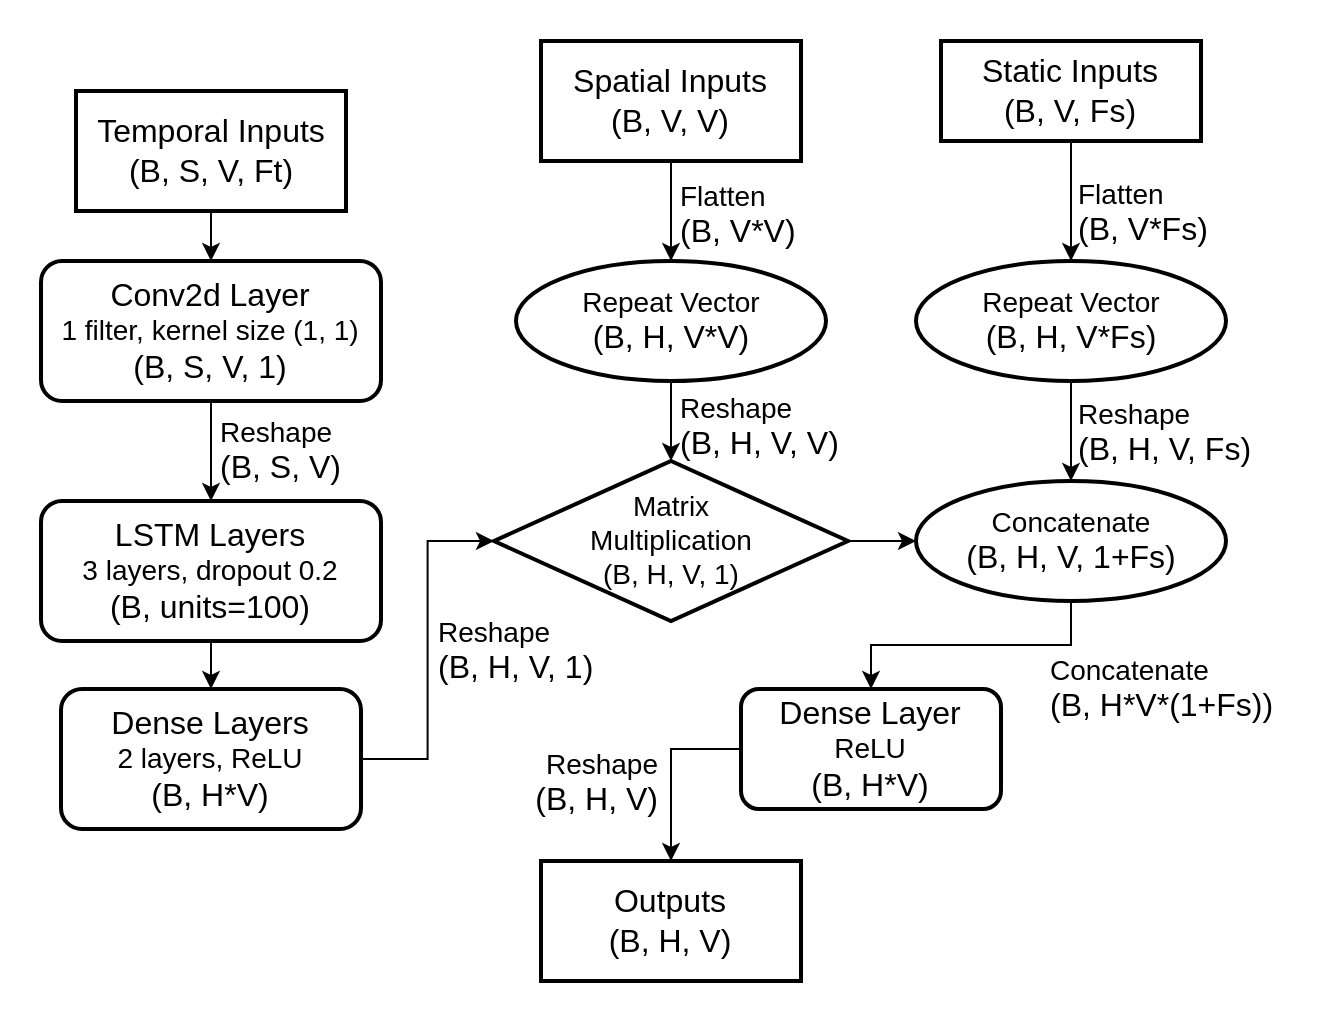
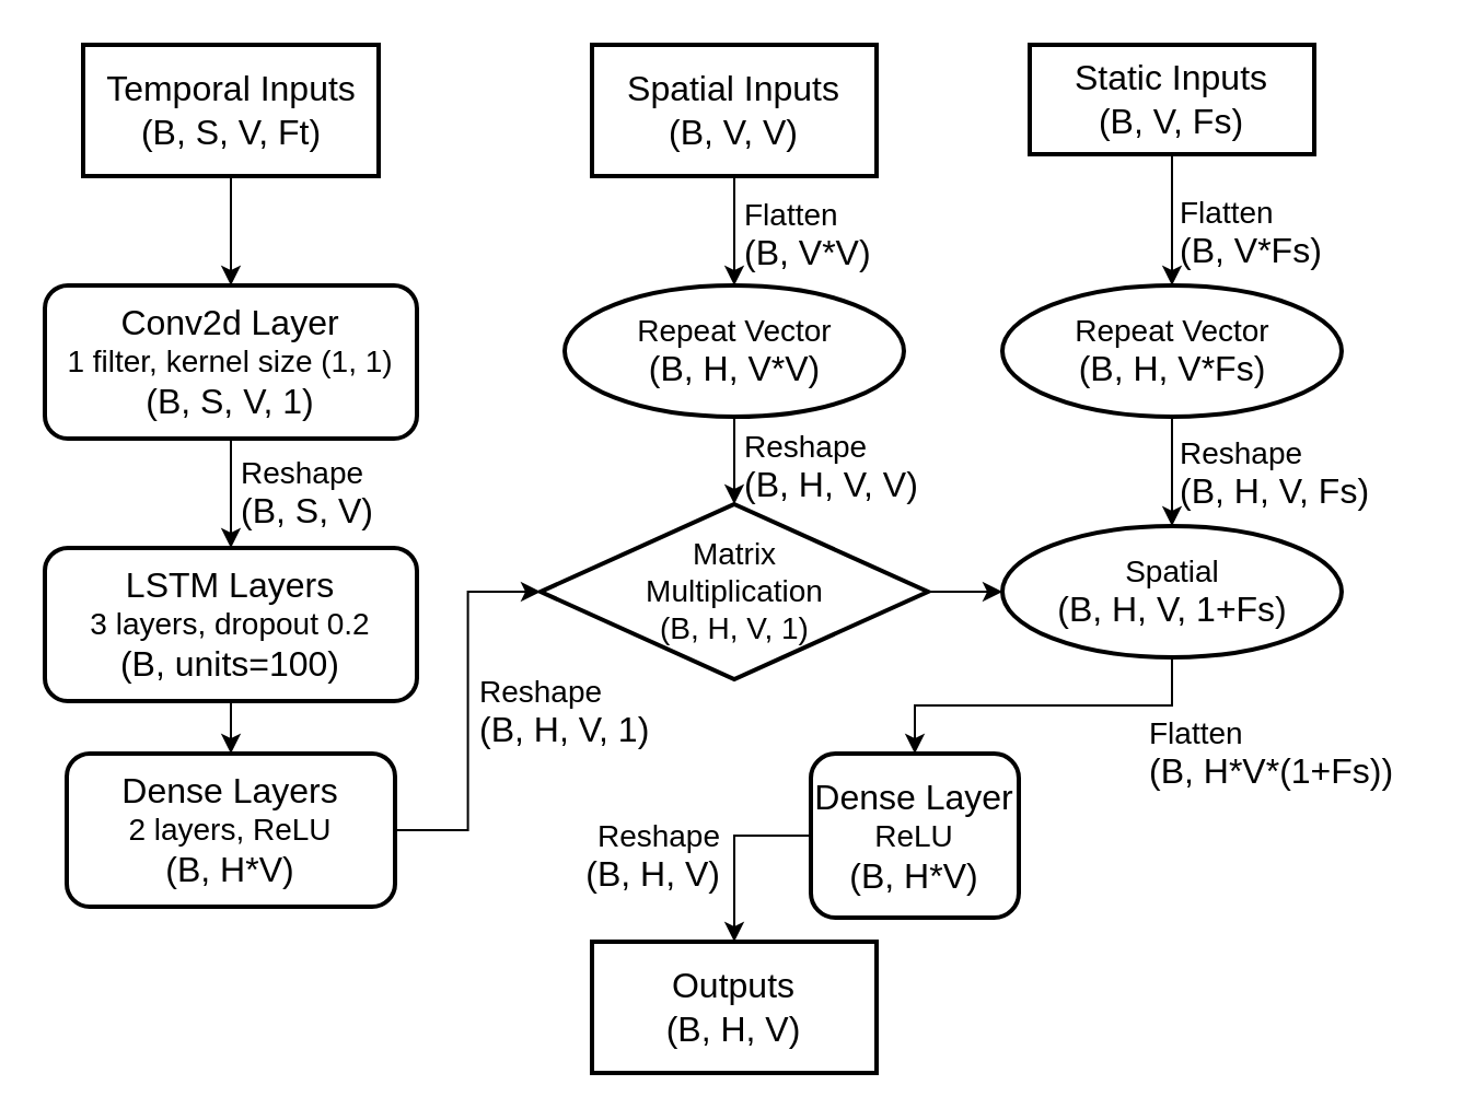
  <mxCell id="0" />
  <mxCell id="1" parent="0" />
  <mxCell id="2" style="edgeStyle=orthogonalEdgeStyle;rounded=0;orthogonalLoop=1;jettySize=auto;html=1;entryX=0.5;entryY=0;entryDx=0;entryDy=0;" edge="1" parent="1" source="3" target="14"><mxGeometry relative="1" as="geometry" /></mxCell>
  <mxCell id="3" value="&lt;div&gt;&lt;font size=&quot;3&quot;&gt;Spatial Inputs&lt;/font&gt;&lt;/div&gt;&lt;div&gt;&lt;font size=&quot;3&quot;&gt;(B, V, V)&lt;br&gt;&lt;/font&gt;&lt;/div&gt;" style="whiteSpace=wrap;html=1;strokeWidth=2;" vertex="1" parent="1"><mxGeometry x="270" y="20" width="130" height="60" as="geometry" /></mxCell>
  <mxCell id="4" style="edgeStyle=orthogonalEdgeStyle;rounded=0;orthogonalLoop=1;jettySize=auto;html=1;entryX=0.5;entryY=0;entryDx=0;entryDy=0;" edge="1" parent="1" source="5" target="16"><mxGeometry relative="1" as="geometry" /></mxCell>
  <mxCell id="5" value="&lt;div&gt;&lt;font size=&quot;3&quot;&gt;Static Inputs&lt;/font&gt;&lt;/div&gt;&lt;div&gt;&lt;font size=&quot;3&quot;&gt;(B, V, Fs)&lt;br&gt;&lt;/font&gt;&lt;/div&gt;" style="whiteSpace=wrap;html=1;strokeWidth=2;" vertex="1" parent="1"><mxGeometry x="470" y="20" width="130" height="50" as="geometry" /></mxCell>
  <mxCell id="6" style="edgeStyle=orthogonalEdgeStyle;rounded=0;orthogonalLoop=1;jettySize=auto;html=1;entryX=0.5;entryY=0;entryDx=0;entryDy=0;" edge="1" parent="1" source="7" target="12"><mxGeometry relative="1" as="geometry" /></mxCell>
  <mxCell id="7" value="&lt;div&gt;&lt;font size=&quot;3&quot;&gt;Conv2d Layer&lt;br&gt;&lt;/font&gt;&lt;/div&gt;&lt;div style=&quot;font-size: 14px;&quot;&gt;&lt;font style=&quot;font-size: 14px;&quot;&gt;1 filter, kernel size (1, 1)&lt;br&gt;&lt;/font&gt;&lt;/div&gt;&lt;div&gt;&lt;font size=&quot;3&quot;&gt;(B, S, V, 1)&lt;br&gt;&lt;/font&gt;&lt;/div&gt;" style="rounded=1;whiteSpace=wrap;html=1;strokeWidth=2;" vertex="1" parent="1"><mxGeometry x="20" y="130" width="170" height="70" as="geometry" /></mxCell>
  <mxCell id="8" style="edgeStyle=orthogonalEdgeStyle;rounded=0;orthogonalLoop=1;jettySize=auto;html=1;entryX=0;entryY=0.5;entryDx=0;entryDy=0;" edge="1" parent="1" source="9" target="18"><mxGeometry relative="1" as="geometry" /></mxCell>
  <mxCell id="9" value="&lt;div&gt;&lt;font size=&quot;3&quot;&gt;Dense Layers&lt;/font&gt;&lt;/div&gt;&lt;div style=&quot;font-size: 14px;&quot;&gt;&lt;font style=&quot;font-size: 14px;&quot;&gt;2 layers, ReLU&lt;br&gt;&lt;/font&gt;&lt;/div&gt;&lt;div&gt;&lt;font size=&quot;3&quot;&gt;(B, H*V)&lt;br&gt;&lt;/font&gt;&lt;/div&gt;" style="rounded=1;whiteSpace=wrap;html=1;strokeWidth=2;" vertex="1" parent="1"><mxGeometry x="30" y="344" width="150" height="70" as="geometry" /></mxCell>
  <mxCell id="10" value="&lt;div align=&quot;left&quot;&gt;&lt;font style=&quot;font-size: 14px;&quot;&gt;Reshape&lt;font&gt;&lt;font&gt;&lt;br&gt;&lt;/font&gt;&lt;/font&gt;&lt;/font&gt;&lt;/div&gt;&lt;div align=&quot;left&quot;&gt;&lt;font size=&quot;3&quot;&gt;(B, S, V)&lt;br&gt;&lt;/font&gt;&lt;/div&gt;" style="text;html=1;align=left;verticalAlign=middle;whiteSpace=wrap;rounded=0;" vertex="1" parent="1"><mxGeometry x="108" y="200" width="70" height="50" as="geometry" /></mxCell>
  <mxCell id="11" style="edgeStyle=orthogonalEdgeStyle;rounded=0;orthogonalLoop=1;jettySize=auto;html=1;entryX=0.5;entryY=0;entryDx=0;entryDy=0;" edge="1" parent="1" source="12" target="9"><mxGeometry relative="1" as="geometry" /></mxCell>
  <mxCell id="12" value="&lt;div&gt;&lt;font size=&quot;3&quot;&gt;LSTM Layers&lt;/font&gt;&lt;/div&gt;&lt;div style=&quot;font-size: 14px;&quot;&gt;&lt;font style=&quot;font-size: 14px;&quot;&gt;3 layers, dropout 0.2&lt;br&gt;&lt;/font&gt;&lt;/div&gt;&lt;div&gt;&lt;font size=&quot;3&quot;&gt;(B, units=100)&lt;br&gt;&lt;/font&gt;&lt;/div&gt;" style="rounded=1;whiteSpace=wrap;html=1;strokeWidth=2;" vertex="1" parent="1"><mxGeometry x="20" y="250" width="170" height="70" as="geometry" /></mxCell>
  <mxCell id="13" style="edgeStyle=orthogonalEdgeStyle;rounded=0;orthogonalLoop=1;jettySize=auto;html=1;entryX=0.5;entryY=0;entryDx=0;entryDy=0;" edge="1" parent="1" source="14" target="18"><mxGeometry relative="1" as="geometry" /></mxCell>
  <mxCell id="14" value="&lt;div&gt;&lt;font style=&quot;font-size: 14px;&quot;&gt;Repeat Vector&lt;/font&gt;&lt;/div&gt;&lt;div&gt;&lt;font size=&quot;3&quot;&gt;(B, H, V*V)&lt;/font&gt;&lt;br&gt;&lt;/div&gt;" style="ellipse;whiteSpace=wrap;html=1;strokeWidth=2;" vertex="1" parent="1"><mxGeometry x="257.5" y="130" width="155" height="60" as="geometry" /></mxCell>
  <mxCell id="15" style="edgeStyle=orthogonalEdgeStyle;rounded=0;orthogonalLoop=1;jettySize=auto;html=1;entryX=0.5;entryY=0;entryDx=0;entryDy=0;" edge="1" parent="1" source="16" target="24"><mxGeometry relative="1" as="geometry" /></mxCell>
  <mxCell id="16" value="&lt;div&gt;&lt;font style=&quot;font-size: 14px;&quot;&gt;Repeat Vector&lt;/font&gt;&lt;/div&gt;&lt;div&gt;&lt;font size=&quot;3&quot;&gt;(B, H, V*Fs)&lt;/font&gt;&lt;br&gt;&lt;/div&gt;" style="ellipse;whiteSpace=wrap;html=1;strokeWidth=2;" vertex="1" parent="1"><mxGeometry x="457.5" y="130" width="155" height="60" as="geometry" /></mxCell>
  <mxCell id="17" style="edgeStyle=orthogonalEdgeStyle;rounded=0;orthogonalLoop=1;jettySize=auto;html=1;entryX=0;entryY=0.5;entryDx=0;entryDy=0;" edge="1" parent="1" source="18" target="24"><mxGeometry relative="1" as="geometry" /></mxCell>
  <mxCell id="18" value="&lt;div&gt;&lt;font style=&quot;font-size: 14px;&quot;&gt;Matrix&lt;/font&gt;&lt;/div&gt;&lt;div&gt;&lt;font style=&quot;font-size: 14px;&quot;&gt;Multiplication&lt;/font&gt;&lt;/div&gt;&lt;div&gt;&lt;font style=&quot;font-size: 14px;&quot;&gt;(B, H, V, 1)&lt;br&gt;&lt;/font&gt;&lt;/div&gt;" style="rhombus;whiteSpace=wrap;html=1;strokeWidth=2;" vertex="1" parent="1"><mxGeometry x="246.5" y="230" width="177" height="80" as="geometry" /></mxCell>
  <mxCell id="19" value="&lt;div align=&quot;left&quot;&gt;&lt;font style=&quot;font-size: 14px;&quot;&gt;Reshape&lt;font&gt;&lt;font&gt;&lt;br&gt;&lt;/font&gt;&lt;/font&gt;&lt;/font&gt;&lt;/div&gt;&lt;div align=&quot;left&quot;&gt;&lt;font size=&quot;3&quot;&gt;(B, H, V, 1)&lt;br&gt;&lt;/font&gt;&lt;/div&gt;" style="text;html=1;align=left;verticalAlign=middle;whiteSpace=wrap;rounded=0;" vertex="1" parent="1"><mxGeometry x="217" y="300" width="80" height="50" as="geometry" /></mxCell>
  <mxCell id="20" value="&lt;div align=&quot;left&quot;&gt;&lt;font style=&quot;font-size: 14px;&quot;&gt;Flatten&lt;font&gt;&lt;font&gt;&lt;br&gt;&lt;/font&gt;&lt;/font&gt;&lt;/font&gt;&lt;/div&gt;&lt;div align=&quot;left&quot;&gt;&lt;font size=&quot;3&quot;&gt;(B, V*V)&lt;br&gt;&lt;/font&gt;&lt;/div&gt;" style="text;html=1;align=left;verticalAlign=middle;whiteSpace=wrap;rounded=0;" vertex="1" parent="1"><mxGeometry x="337.5" y="82" width="70" height="50" as="geometry" /></mxCell>
  <mxCell id="21" value="&lt;div align=&quot;left&quot;&gt;&lt;font style=&quot;font-size: 14px;&quot;&gt;Reshape&lt;font&gt;&lt;font&gt;&lt;br&gt;&lt;/font&gt;&lt;/font&gt;&lt;/font&gt;&lt;/div&gt;&lt;div align=&quot;left&quot;&gt;&lt;font size=&quot;3&quot;&gt;(B, H, V, V)&lt;br&gt;&lt;/font&gt;&lt;/div&gt;" style="text;html=1;align=left;verticalAlign=middle;whiteSpace=wrap;rounded=0;" vertex="1" parent="1"><mxGeometry x="337.5" y="188" width="82.5" height="50" as="geometry" /></mxCell>
  <mxCell id="22" value="&lt;div align=&quot;left&quot;&gt;&lt;font style=&quot;font-size: 14px;&quot;&gt;Flatten&lt;font&gt;&lt;font&gt;&lt;br&gt;&lt;/font&gt;&lt;/font&gt;&lt;/font&gt;&lt;/div&gt;&lt;div align=&quot;left&quot;&gt;&lt;font size=&quot;3&quot;&gt;(B, V*Fs)&lt;br&gt;&lt;/font&gt;&lt;/div&gt;" style="text;html=1;align=left;verticalAlign=middle;whiteSpace=wrap;rounded=0;" vertex="1" parent="1"><mxGeometry x="537" y="81" width="70" height="50" as="geometry" /></mxCell>
  <mxCell id="23" style="edgeStyle=orthogonalEdgeStyle;rounded=0;orthogonalLoop=1;jettySize=auto;html=1;entryX=0.5;entryY=0;entryDx=0;entryDy=0;" edge="1" parent="1" source="24" target="27"><mxGeometry relative="1" as="geometry" /></mxCell>
- <mxCell id="24" value="&lt;div&gt;&lt;font style=&quot;font-size: 14px;&quot;&gt;Concatenate&lt;/font&gt;&lt;/div&gt;&lt;div&gt;&lt;font size=&quot;3&quot;&gt;(B, H, V, 1+Fs)&lt;/font&gt;&lt;br&gt;&lt;/div&gt;" style="ellipse;whiteSpace=wrap;html=1;strokeWidth=2;" vertex="1" parent="1"><mxGeometry x="457.5" y="240" width="155" height="60" as="geometry" /></mxCell>
+ <mxCell id="24" value="&lt;div&gt;&lt;font style=&quot;font-size: 14px;&quot;&gt;Spatial&lt;/font&gt;&lt;/div&gt;&lt;div&gt;&lt;font size=&quot;3&quot;&gt;(B, H, V, 1+Fs)&lt;/font&gt;&lt;br&gt;&lt;/div&gt;" style="ellipse;whiteSpace=wrap;html=1;strokeWidth=2;" vertex="1" parent="1"><mxGeometry x="457.5" y="240" width="155" height="60" as="geometry" /></mxCell>
  <mxCell id="25" value="&lt;div align=&quot;left&quot;&gt;&lt;font style=&quot;font-size: 14px;&quot;&gt;Reshape&lt;font&gt;&lt;font&gt;&lt;br&gt;&lt;/font&gt;&lt;/font&gt;&lt;/font&gt;&lt;/div&gt;&lt;div align=&quot;left&quot;&gt;&lt;font size=&quot;3&quot;&gt;(B, H, V, Fs)&lt;br&gt;&lt;/font&gt;&lt;/div&gt;" style="text;html=1;align=left;verticalAlign=middle;whiteSpace=wrap;rounded=0;" vertex="1" parent="1"><mxGeometry x="537" y="191" width="94" height="50" as="geometry" /></mxCell>
  <mxCell id="26" style="edgeStyle=orthogonalEdgeStyle;rounded=0;orthogonalLoop=1;jettySize=auto;html=1;entryX=0.5;entryY=0;entryDx=0;entryDy=0;exitX=0;exitY=0.5;exitDx=0;exitDy=0;" edge="1" parent="1" source="27" target="29"><mxGeometry relative="1" as="geometry" /></mxCell>
- <mxCell id="27" value="&lt;div&gt;&lt;font size=&quot;3&quot;&gt;Dense Layer&lt;/font&gt;&lt;/div&gt;&lt;div style=&quot;font-size: 14px;&quot;&gt;&lt;font style=&quot;font-size: 14px;&quot;&gt;ReLU&lt;br&gt;&lt;/font&gt;&lt;/div&gt;&lt;div&gt;&lt;font size=&quot;3&quot;&gt;(B, H*V)&lt;br&gt;&lt;/font&gt;&lt;/div&gt;" style="rounded=1;whiteSpace=wrap;html=1;strokeWidth=2;" vertex="1" parent="1"><mxGeometry x="370" y="344" width="130" height="60" as="geometry" /></mxCell>
- <mxCell id="28" value="&lt;div align=&quot;left&quot;&gt;&lt;font style=&quot;font-size: 14px;&quot;&gt;Concatenate&lt;font&gt;&lt;font&gt;&lt;br&gt;&lt;/font&gt;&lt;/font&gt;&lt;/font&gt;&lt;/div&gt;&lt;div align=&quot;left&quot;&gt;&lt;font size=&quot;3&quot;&gt;(B, H*V*(1+Fs))&lt;br&gt;&lt;/font&gt;&lt;/div&gt;" style="text;html=1;align=left;verticalAlign=middle;whiteSpace=wrap;rounded=0;" vertex="1" parent="1"><mxGeometry x="522.5" y="319" width="123" height="50" as="geometry" /></mxCell>
+ <mxCell id="27" value="&lt;div&gt;&lt;font size=&quot;3&quot;&gt;Dense Layer&lt;/font&gt;&lt;/div&gt;&lt;div style=&quot;font-size: 14px;&quot;&gt;&lt;font style=&quot;font-size: 14px;&quot;&gt;ReLU&lt;br&gt;&lt;/font&gt;&lt;/div&gt;&lt;div&gt;&lt;font size=&quot;3&quot;&gt;(B, H*V)&lt;br&gt;&lt;/font&gt;&lt;/div&gt;" style="rounded=1;whiteSpace=wrap;html=1;strokeWidth=2;" vertex="1" parent="1"><mxGeometry x="370" y="344" width="95" height="75" as="geometry" /></mxCell>
+ <mxCell id="28" value="&lt;div align=&quot;left&quot;&gt;&lt;font style=&quot;font-size: 14px;&quot;&gt;Flatten&lt;font&gt;&lt;font&gt;&lt;br&gt;&lt;/font&gt;&lt;/font&gt;&lt;/font&gt;&lt;/div&gt;&lt;div align=&quot;left&quot;&gt;&lt;font size=&quot;3&quot;&gt;(B, H*V*(1+Fs))&lt;br&gt;&lt;/font&gt;&lt;/div&gt;" style="text;html=1;align=left;verticalAlign=middle;whiteSpace=wrap;rounded=0;" vertex="1" parent="1"><mxGeometry x="522.5" y="319" width="123" height="50" as="geometry" /></mxCell>
  <mxCell id="29" value="&lt;div&gt;&lt;font size=&quot;3&quot;&gt;Outputs&lt;/font&gt;&lt;/div&gt;&lt;div&gt;&lt;font size=&quot;3&quot;&gt;(B, H, V)&lt;br&gt;&lt;/font&gt;&lt;/div&gt;" style="whiteSpace=wrap;html=1;strokeWidth=2;" vertex="1" parent="1"><mxGeometry x="270" y="430" width="130" height="60" as="geometry" /></mxCell>
  <mxCell id="30" value="&lt;div align=&quot;right&quot;&gt;&lt;font style=&quot;font-size: 14px;&quot;&gt;Reshape&lt;font&gt;&lt;font&gt;&lt;br&gt;&lt;/font&gt;&lt;/font&gt;&lt;/font&gt;&lt;/div&gt;&lt;div align=&quot;right&quot;&gt;&lt;font size=&quot;3&quot;&gt;(B, H, V)&lt;br&gt;&lt;/font&gt;&lt;/div&gt;" style="text;html=1;align=right;verticalAlign=middle;whiteSpace=wrap;rounded=0;" vertex="1" parent="1"><mxGeometry x="250.5" y="366" width="80" height="50" as="geometry" /></mxCell>
  <mxCell id="31" style="edgeStyle=orthogonalEdgeStyle;rounded=0;orthogonalLoop=1;jettySize=auto;html=1;entryX=0.5;entryY=0;entryDx=0;entryDy=0;" edge="1" parent="1" source="32" target="7"><mxGeometry relative="1" as="geometry" /></mxCell>
- <mxCell id="32" value="&lt;div&gt;&lt;font size=&quot;3&quot;&gt;Temporal Inputs&lt;/font&gt;&lt;/div&gt;&lt;div&gt;&lt;font size=&quot;3&quot;&gt;(B, S, V, Ft)&lt;br&gt;&lt;/font&gt;&lt;/div&gt;" style="rounded=0;whiteSpace=wrap;html=1;strokeWidth=2;" vertex="1" parent="1"><mxGeometry x="37.5" y="45" width="135" height="60" as="geometry" /></mxCell>
+ <mxCell id="32" value="&lt;div&gt;&lt;font size=&quot;3&quot;&gt;Temporal Inputs&lt;/font&gt;&lt;/div&gt;&lt;div&gt;&lt;font size=&quot;3&quot;&gt;(B, S, V, Ft)&lt;br&gt;&lt;/font&gt;&lt;/div&gt;" style="rounded=0;whiteSpace=wrap;html=1;strokeWidth=2;" vertex="1" parent="1"><mxGeometry x="37.5" y="20" width="135" height="60" as="geometry" /></mxCell>
